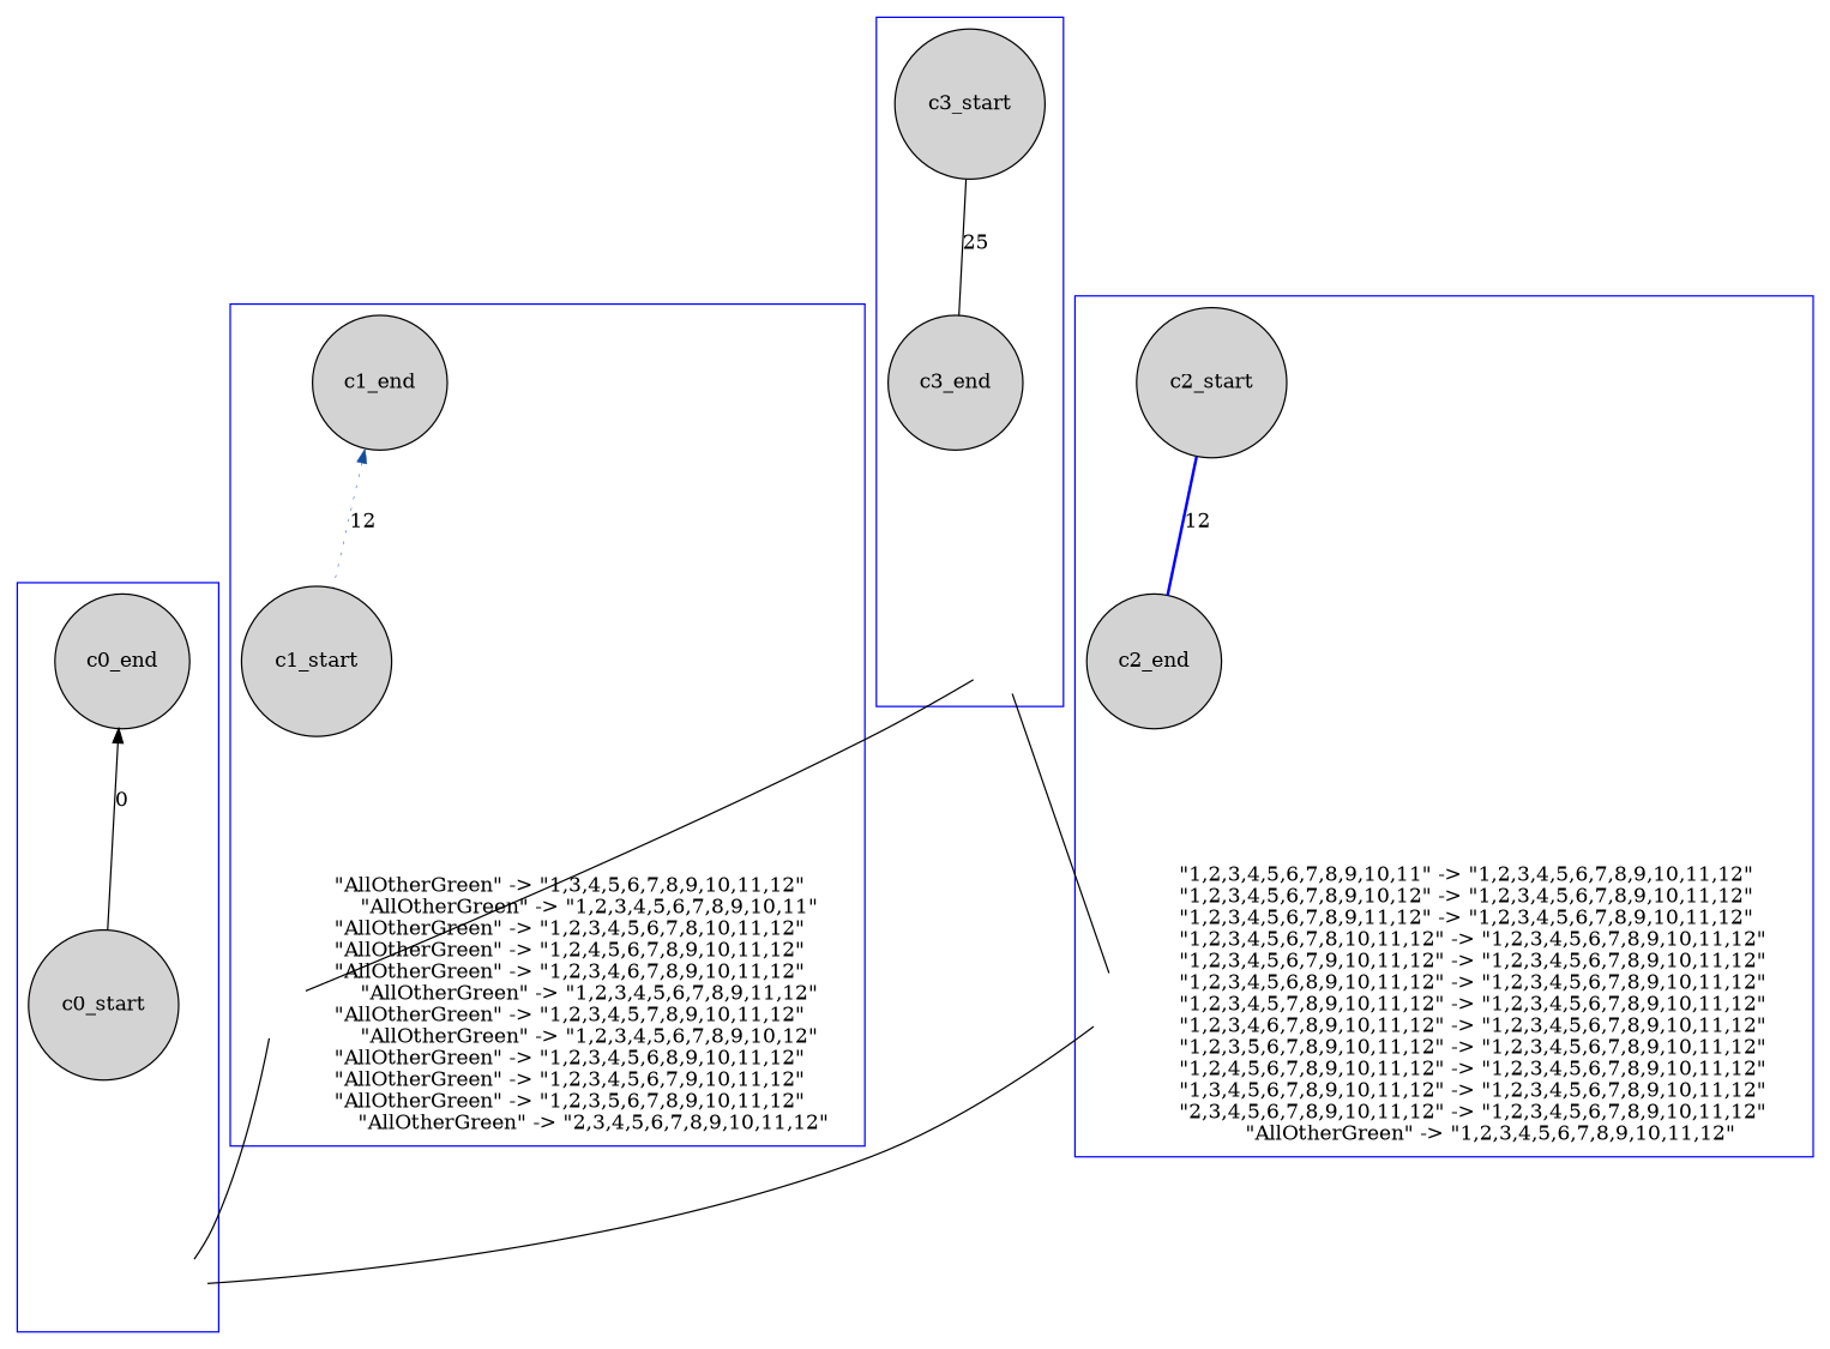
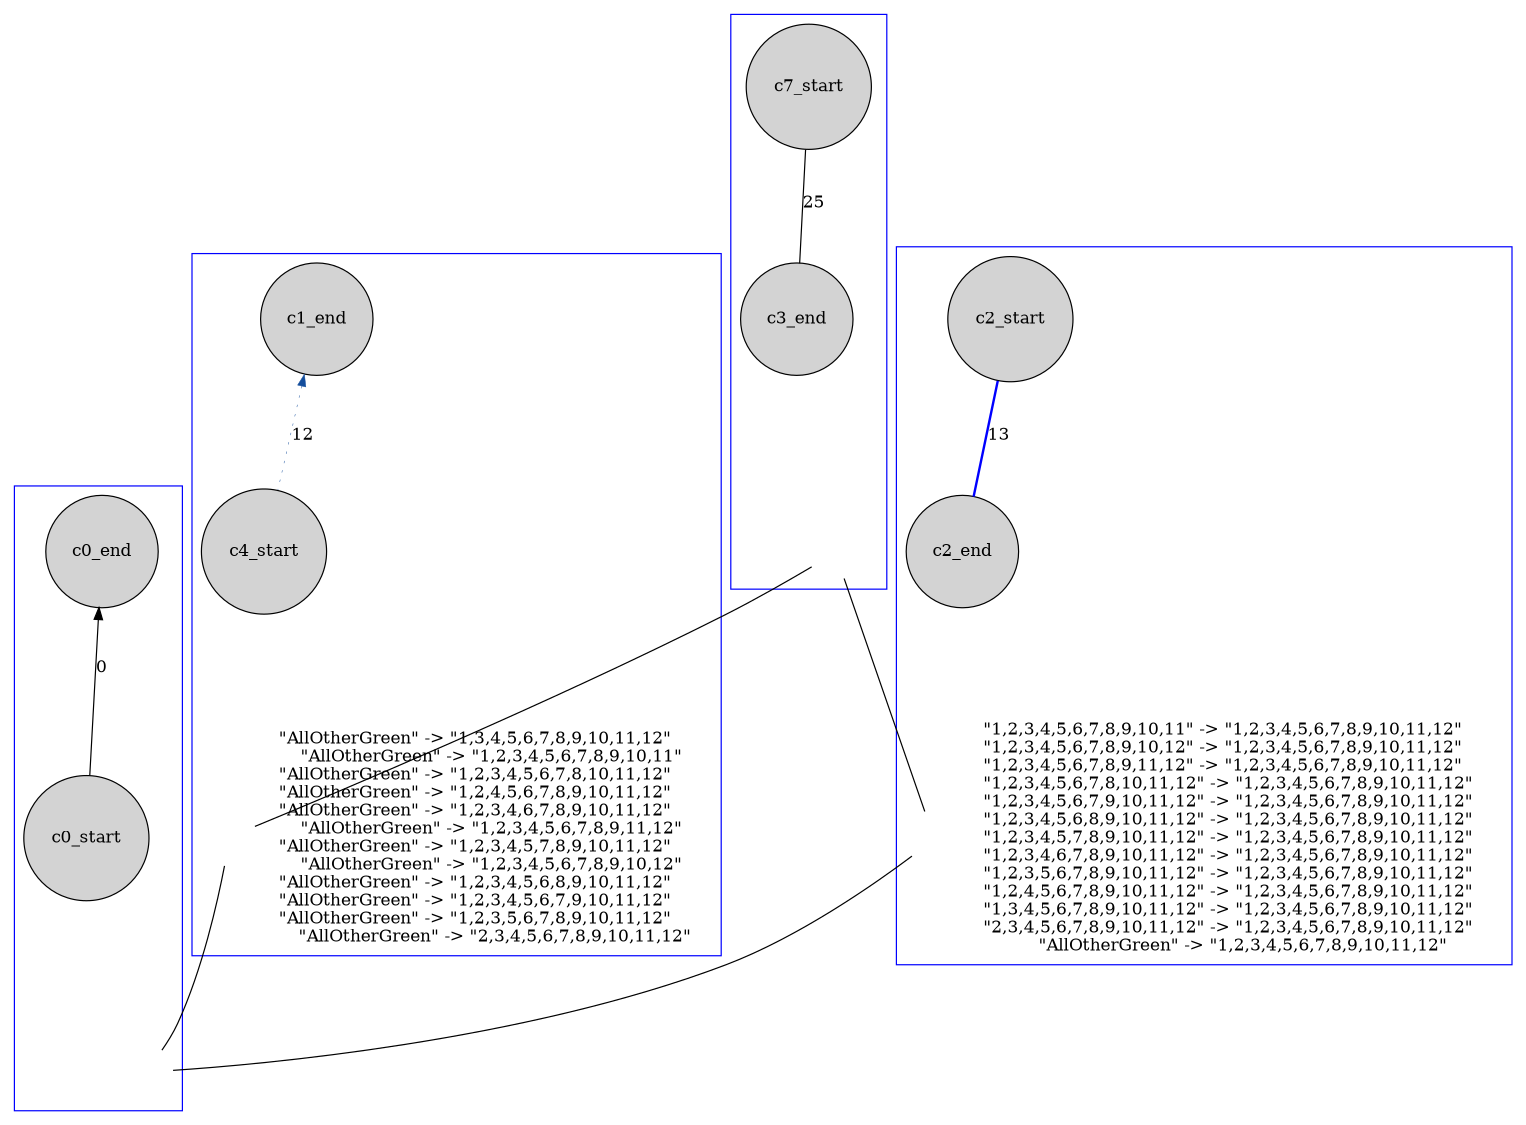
  digraph {
    node [shape=circle style=filled]
    edge [dir=none labeldistance=1.5 minlen=2]
    c0_start [width=.25]
    c0_end [width=.25]
    c0 [style=invis width=.25]
    c2_start [width=.25]
    c2_end [width=.25]
    c2 [style=invis width=.25]
-   c1_start [width=.25]
+   c1_start [width=.25 label=c4_start]
    c1_end [width=.25]
    c1 [style=invis width=.25]
-   c3_start [width=.25]
+   c3_start [width=.25 label=c7_start]
    c3_end [width=.25]
    c3 [style=invis width=.25]
    subgraph cluster_1 {
      color=blue
      c0_start
      c0_end
      c0
    }
    subgraph cluster_2 {
      color=blue
      c2_start
      c2_end
      c2
    }
    subgraph cluster_3 {
      color=blue
      c1_start
      c1_end
      c1
    }
    subgraph cluster_4 {
      color=blue
      c3_start
      c3_end
      c3
    }
    c0_start -> c0 [style=invis]
    c0_end -> c0_start [arrowhead=none dir=back label=0]
    c0_end -> c0 [style=invis]
-   c2_start -> c2_end [arrowhead=none color="#0000FF" label=12 penwidth=2 style=solid]
+   c2_start -> c2_end [arrowhead=none color="#0000FF" label=13 penwidth=2 style=solid]
    c2_start -> c2 [style=invis]
    c2_end -> c2 [style=invis]
    c2 -> c0
    c2 -> c2 [color=transparent label="\"1,2,3,4,5,6,7,8,9,10,11\" -> \"1,2,3,4,5,6,7,8,9,10,11,12\"	\n\"1,2,3,4,5,6,7,8,9,10,12\" -> \"1,2,3,4,5,6,7,8,9,10,11,12\"	\n\"1,2,3,4,5,6,7,8,9,11,12\" -> \"1,2,3,4,5,6,7,8,9,10,11,12\"	\n\"1,2,3,4,5,6,7,8,10,11,12\" -> \"1,2,3,4,5,6,7,8,9,10,11,12\"	\n\"1,2,3,4,5,6,7,9,10,11,12\" -> \"1,2,3,4,5,6,7,8,9,10,11,12\"	\n\"1,2,3,4,5,6,8,9,10,11,12\" -> \"1,2,3,4,5,6,7,8,9,10,11,12\"	\n\"1,2,3,4,5,7,8,9,10,11,12\" -> \"1,2,3,4,5,6,7,8,9,10,11,12\"	\n\"1,2,3,4,6,7,8,9,10,11,12\" -> \"1,2,3,4,5,6,7,8,9,10,11,12\"	\n\"1,2,3,5,6,7,8,9,10,11,12\" -> \"1,2,3,4,5,6,7,8,9,10,11,12\"	\n\"1,2,4,5,6,7,8,9,10,11,12\" -> \"1,2,3,4,5,6,7,8,9,10,11,12\"	\n\"1,3,4,5,6,7,8,9,10,11,12\" -> \"1,2,3,4,5,6,7,8,9,10,11,12\"	\n\"2,3,4,5,6,7,8,9,10,11,12\" -> \"1,2,3,4,5,6,7,8,9,10,11,12\"	\n\"AllOtherGreen\" -> \"1,2,3,4,5,6,7,8,9,10,11,12\"" labelangle=270]
    c1_start -> c1 [style=invis]
    c1_end -> c1_start [color="#134d9c" dir=back label=12 penwidth=0.4 style=dotted]
    c1_end -> c1 [style=invis]
    c1 -> c0
    c1 -> c1 [color=transparent label="\"AllOtherGreen\" -> \"1,3,4,5,6,7,8,9,10,11,12\"	\n\"AllOtherGreen\" -> \"1,2,3,4,5,6,7,8,9,10,11\"	\n\"AllOtherGreen\" -> \"1,2,3,4,5,6,7,8,10,11,12\"	\n\"AllOtherGreen\" -> \"1,2,4,5,6,7,8,9,10,11,12\"	\n\"AllOtherGreen\" -> \"1,2,3,4,6,7,8,9,10,11,12\"	\n\"AllOtherGreen\" -> \"1,2,3,4,5,6,7,8,9,11,12\"	\n\"AllOtherGreen\" -> \"1,2,3,4,5,7,8,9,10,11,12\"	\n\"AllOtherGreen\" -> \"1,2,3,4,5,6,7,8,9,10,12\"	\n\"AllOtherGreen\" -> \"1,2,3,4,5,6,8,9,10,11,12\"	\n\"AllOtherGreen\" -> \"1,2,3,4,5,6,7,9,10,11,12\"	\n\"AllOtherGreen\" -> \"1,2,3,5,6,7,8,9,10,11,12\"	\n\"AllOtherGreen\" -> \"2,3,4,5,6,7,8,9,10,11,12\"" labelangle=270]
    c3_start -> c3_end [label=25]
    c3_start -> c3 [style=invis]
    c3_end -> c3 [style=invis]
    c3 -> c2
    c3 -> c1
  }
